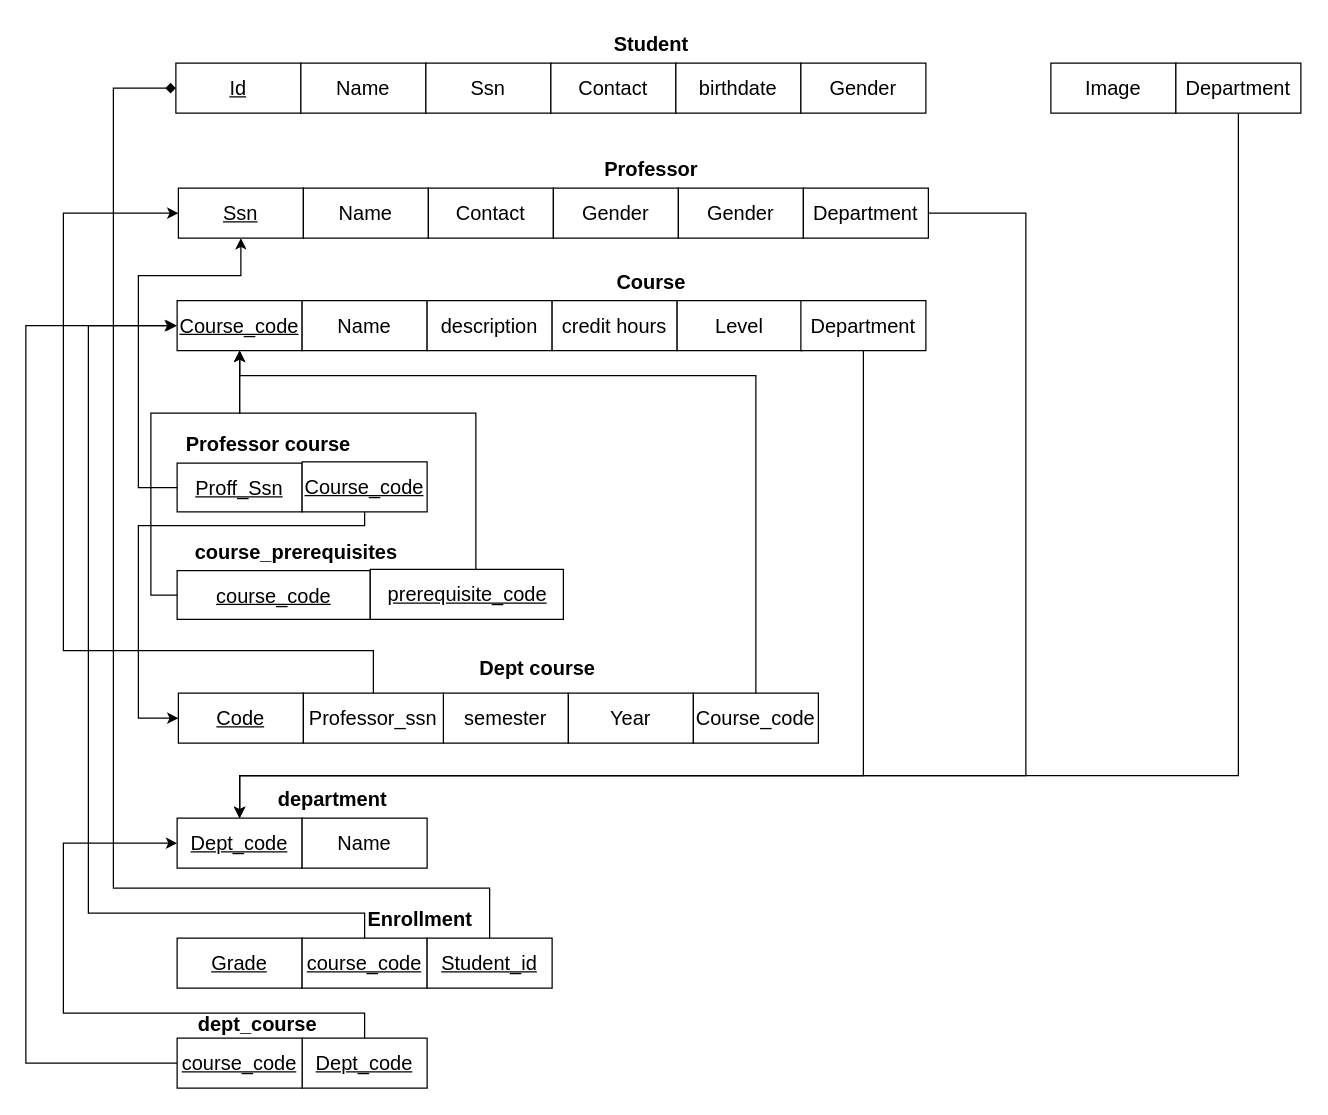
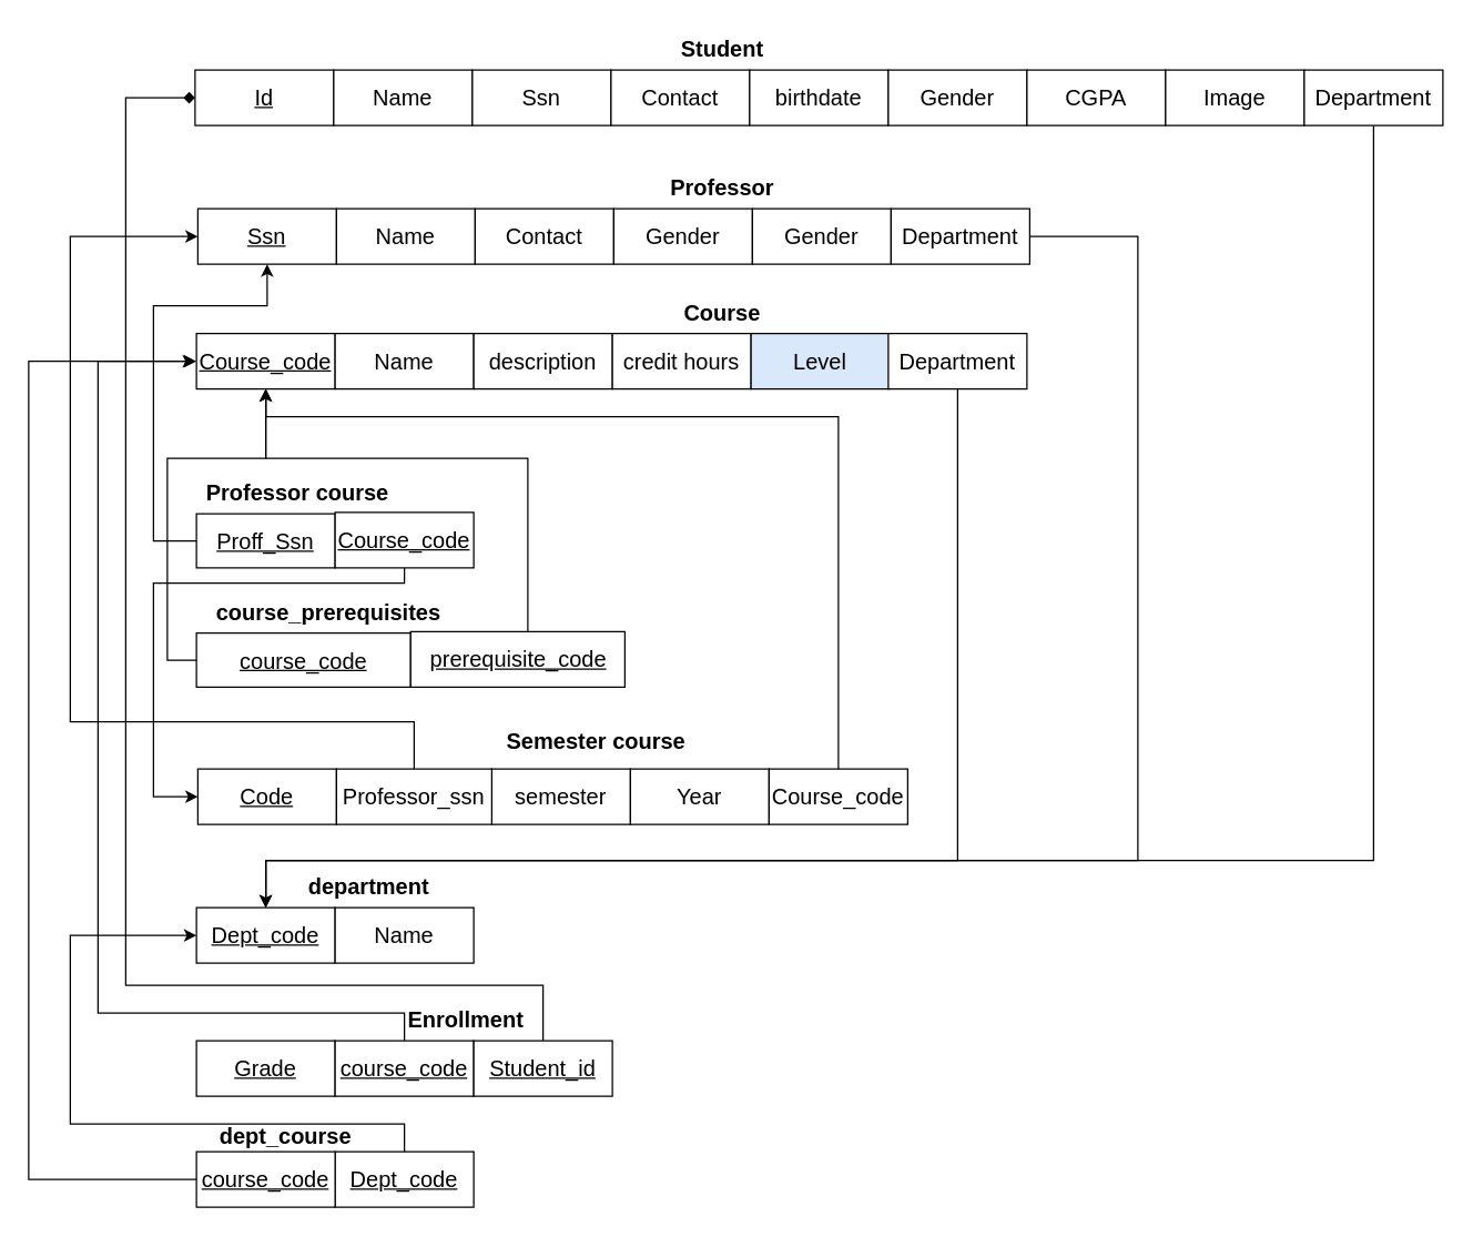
  <mxCell id="0" />
  <mxCell id="1" parent="0" />
  <mxCell id="2" value="&lt;font style=&quot;font-size: 16px;&quot;&gt;&lt;b&gt;Student&lt;/b&gt;&lt;/font&gt;" style="text;html=1;align=center;verticalAlign=middle;resizable=0;points=[];autosize=1;strokeColor=none;fillColor=none;" parent="1" vertex="1"><mxGeometry x="480" y="20" width="80" height="30" as="geometry" /></mxCell>
  <mxCell id="3" value="" style="group" parent="1" vertex="1" connectable="0"><mxGeometry x="150" y="150" width="700" height="40" as="geometry" /></mxCell>
  <mxCell id="4" value="&lt;u&gt;&lt;font style=&quot;font-size: 16px;&quot;&gt;Ssn&lt;/font&gt;&lt;/u&gt;" style="rounded=0;whiteSpace=wrap;html=1;" parent="3" vertex="1"><mxGeometry x="-8" width="100" height="40" as="geometry" /></mxCell>
  <mxCell id="5" value="&lt;font style=&quot;font-size: 16px;&quot;&gt;Name&lt;/font&gt;" style="rounded=0;whiteSpace=wrap;html=1;" parent="3" vertex="1"><mxGeometry x="92" width="100" height="40" as="geometry" /></mxCell>
  <mxCell id="6" value="&lt;font style=&quot;font-size: 16px;&quot;&gt;Contact&lt;/font&gt;" style="rounded=0;whiteSpace=wrap;html=1;" parent="3" vertex="1"><mxGeometry x="192" width="100" height="40" as="geometry" /></mxCell>
  <mxCell id="7" value="&lt;span style=&quot;font-size: 16px;&quot;&gt;Gender&lt;/span&gt;" style="rounded=0;whiteSpace=wrap;html=1;" parent="3" vertex="1"><mxGeometry x="292" width="100" height="40" as="geometry" /></mxCell>
  <mxCell id="8" value="&lt;span style=&quot;font-size: 16px;&quot;&gt;Gender&lt;/span&gt;" style="rounded=0;whiteSpace=wrap;html=1;" parent="3" vertex="1"><mxGeometry x="392" width="100" height="40" as="geometry" /></mxCell>
  <mxCell id="9" value="&lt;span style=&quot;font-size: 16px;&quot;&gt;Department&lt;/span&gt;" style="rounded=0;whiteSpace=wrap;html=1;" parent="3" vertex="1"><mxGeometry x="492" width="100" height="40" as="geometry" /></mxCell>
  <mxCell id="10" value="" style="group" parent="1" vertex="1" connectable="0"><mxGeometry x="140" y="50" width="800" height="40" as="geometry" /></mxCell>
  <mxCell id="11" value="" style="group" parent="10" vertex="1" connectable="0"><mxGeometry width="700" height="40" as="geometry" /></mxCell>
  <mxCell id="12" value="&lt;u&gt;&lt;font style=&quot;font-size: 16px;&quot;&gt;Id&lt;/font&gt;&lt;/u&gt;" style="rounded=0;whiteSpace=wrap;html=1;" parent="11" vertex="1"><mxGeometry width="100" height="40" as="geometry" /></mxCell>
  <mxCell id="13" value="&lt;font style=&quot;font-size: 16px;&quot;&gt;Name&lt;/font&gt;" style="rounded=0;whiteSpace=wrap;html=1;" parent="11" vertex="1"><mxGeometry x="100" width="100" height="40" as="geometry" /></mxCell>
  <mxCell id="14" value="&lt;font style=&quot;font-size: 16px;&quot;&gt;Ssn&lt;/font&gt;" style="rounded=0;whiteSpace=wrap;html=1;" parent="11" vertex="1"><mxGeometry x="200" width="100" height="40" as="geometry" /></mxCell>
  <mxCell id="15" value="&lt;font style=&quot;font-size: 16px;&quot;&gt;Contact&lt;/font&gt;" style="rounded=0;whiteSpace=wrap;html=1;" parent="11" vertex="1"><mxGeometry x="300" width="100" height="40" as="geometry" /></mxCell>
  <mxCell id="16" value="&lt;font style=&quot;font-size: 16px;&quot;&gt;birthdate&lt;/font&gt;" style="rounded=0;whiteSpace=wrap;html=1;" parent="11" vertex="1"><mxGeometry x="400" width="100" height="40" as="geometry" /></mxCell>
  <mxCell id="17" value="&lt;span style=&quot;font-size: 16px;&quot;&gt;Gender&lt;/span&gt;" style="rounded=0;whiteSpace=wrap;html=1;" parent="11" vertex="1"><mxGeometry x="500" width="100" height="40" as="geometry" /></mxCell>
+ <mxCell id="18" value="&lt;font style=&quot;font-size: 16px;&quot;&gt;CGPA&lt;/font&gt;" style="rounded=0;whiteSpace=wrap;html=1;" parent="11" vertex="1"><mxGeometry x="600" width="100" height="40" as="geometry" /></mxCell>
  <mxCell id="19" value="&lt;font style=&quot;font-size: 16px;&quot;&gt;Image&lt;/font&gt;" style="rounded=0;whiteSpace=wrap;html=1;" parent="10" vertex="1"><mxGeometry x="700" width="100" height="40" as="geometry" /></mxCell>
  <mxCell id="20" value="&lt;font style=&quot;font-size: 16px;&quot;&gt;&lt;b&gt;Course&lt;/b&gt;&lt;/font&gt;" style="text;html=1;align=center;verticalAlign=middle;resizable=0;points=[];autosize=1;strokeColor=none;fillColor=none;" parent="1" vertex="1"><mxGeometry x="480" y="210" width="80" height="30" as="geometry" /></mxCell>
  <mxCell id="21" value="" style="group" parent="1" vertex="1" connectable="0"><mxGeometry x="134" y="270" width="800" height="424" as="geometry" /></mxCell>
  <mxCell id="22" value="" style="group" parent="21" vertex="1" connectable="0"><mxGeometry width="700" height="424" as="geometry" /></mxCell>
  <mxCell id="23" value="&lt;u&gt;&lt;font style=&quot;font-size: 16px;&quot;&gt;Code&lt;/font&gt;&lt;/u&gt;" style="rounded=0;whiteSpace=wrap;html=1;" parent="22" vertex="1"><mxGeometry x="8" y="284" width="100" height="40" as="geometry" /></mxCell>
  <mxCell id="24" value="&lt;font style=&quot;font-size: 16px;&quot;&gt;semester&lt;/font&gt;" style="rounded=0;whiteSpace=wrap;html=1;" parent="22" vertex="1"><mxGeometry x="220" y="284" width="100" height="40" as="geometry" /></mxCell>
  <mxCell id="25" value="&lt;font style=&quot;font-size: 16px;&quot;&gt;Year&lt;/font&gt;" style="rounded=0;whiteSpace=wrap;html=1;" parent="22" vertex="1"><mxGeometry x="320" y="284" width="100" height="40" as="geometry" /></mxCell>
  <mxCell id="26" value="&lt;font style=&quot;font-size: 16px;&quot;&gt;Course_code&lt;/font&gt;" style="rounded=0;whiteSpace=wrap;html=1;" parent="22" vertex="1"><mxGeometry x="420" y="284" width="100" height="40" as="geometry" /></mxCell>
  <mxCell id="27" value="" style="group" parent="22" vertex="1" connectable="0"><mxGeometry x="7" y="384" width="200" height="40" as="geometry" /></mxCell>
  <mxCell id="28" value="&lt;u&gt;&lt;font style=&quot;font-size: 16px;&quot;&gt;Dept_code&lt;/font&gt;&lt;/u&gt;" style="rounded=0;whiteSpace=wrap;html=1;" parent="27" vertex="1"><mxGeometry width="100" height="40" as="geometry" /></mxCell>
  <mxCell id="29" value="&lt;font style=&quot;font-size: 16px;&quot;&gt;Name&lt;/font&gt;" style="rounded=0;whiteSpace=wrap;html=1;" parent="27" vertex="1"><mxGeometry x="100" width="100" height="40" as="geometry" /></mxCell>
  <mxCell id="30" value="&lt;font style=&quot;font-size: 16px;&quot;&gt;Professor_ssn&lt;/font&gt;" style="rounded=0;whiteSpace=wrap;html=1;" parent="22" vertex="1"><mxGeometry x="108" y="284" width="112" height="40" as="geometry" /></mxCell>
  <mxCell id="31" value="&lt;font style=&quot;font-size: 16px;&quot;&gt;&lt;b&gt;Professor course&lt;span style=&quot;white-space: pre;&quot;&gt;&#09;&lt;/span&gt;&lt;/b&gt;&lt;/font&gt;" style="text;html=1;align=center;verticalAlign=middle;resizable=0;points=[];autosize=1;strokeColor=none;fillColor=none;" parent="22" vertex="1"><mxGeometry y="70" width="170" height="30" as="geometry" /></mxCell>
  <mxCell id="32" value="&lt;span style=&quot;font-size: 16px;&quot;&gt;&lt;b&gt;course_prerequisites&lt;/b&gt;&lt;/span&gt;" style="text;html=1;align=center;verticalAlign=middle;resizable=0;points=[];autosize=1;strokeColor=none;fillColor=none;" parent="22" vertex="1"><mxGeometry x="7" y="156" width="190" height="30" as="geometry" /></mxCell>
- <mxCell id="33" value="&lt;font style=&quot;font-size: 16px;&quot;&gt;&lt;b&gt;Dept course&lt;/b&gt;&lt;/font&gt;" style="text;html=1;align=center;verticalAlign=middle;resizable=0;points=[];autosize=1;strokeColor=none;fillColor=none;" parent="22" vertex="1"><mxGeometry x="220" y="249" width="150" height="30" as="geometry" /></mxCell>
+ <mxCell id="33" value="&lt;font style=&quot;font-size: 16px;&quot;&gt;&lt;b&gt;Semester course&lt;/b&gt;&lt;/font&gt;" style="text;html=1;align=center;verticalAlign=middle;resizable=0;points=[];autosize=1;strokeColor=none;fillColor=none;" parent="22" vertex="1"><mxGeometry x="220" y="249" width="150" height="30" as="geometry" /></mxCell>
  <mxCell id="34" value="&lt;font style=&quot;font-size: 16px;&quot;&gt;&lt;b&gt;department&lt;/b&gt;&lt;/font&gt;" style="text;html=1;align=center;verticalAlign=middle;resizable=0;points=[];autosize=1;strokeColor=none;fillColor=none;" parent="22" vertex="1"><mxGeometry x="76" y="354" width="110" height="30" as="geometry" /></mxCell>
  <mxCell id="35" value="" style="group" parent="1" vertex="1" connectable="0"><mxGeometry x="141" y="369" width="200" height="40" as="geometry" /></mxCell>
  <mxCell id="36" value="&lt;u&gt;&lt;font style=&quot;font-size: 16px;&quot;&gt;Proff_Ssn&lt;/font&gt;&lt;/u&gt;" style="rounded=0;whiteSpace=wrap;html=1;" parent="35" vertex="1"><mxGeometry y="1" width="100" height="39" as="geometry" /></mxCell>
  <mxCell id="37" value="&lt;font style=&quot;font-size: 16px;&quot;&gt;&lt;u&gt;Course_code&lt;/u&gt;&lt;/font&gt;" style="rounded=0;whiteSpace=wrap;html=1;" parent="35" vertex="1"><mxGeometry x="100" width="100" height="40" as="geometry" /></mxCell>
  <mxCell id="38" value="" style="group" parent="1" vertex="1" connectable="0"><mxGeometry x="141" y="455" width="309" height="40" as="geometry" /></mxCell>
  <mxCell id="39" value="&lt;u&gt;&lt;font style=&quot;font-size: 16px;&quot;&gt;course_code&lt;/font&gt;&lt;/u&gt;" style="rounded=0;whiteSpace=wrap;html=1;" parent="38" vertex="1"><mxGeometry y="1" width="154.5" height="39" as="geometry" /></mxCell>
  <mxCell id="40" value="&lt;span style=&quot;font-size: 16px;&quot;&gt;&lt;u&gt;prerequisite_code&lt;/u&gt;&lt;/span&gt;" style="rounded=0;whiteSpace=wrap;html=1;" parent="38" vertex="1"><mxGeometry x="154.5" width="154.5" height="40" as="geometry" /></mxCell>
  <mxCell id="41" style="edgeStyle=orthogonalEdgeStyle;rounded=0;orthogonalLoop=1;jettySize=auto;html=1;exitX=0.5;exitY=1;exitDx=0;exitDy=0;" parent="1" source="42" target="28" edge="1"><mxGeometry relative="1" as="geometry"><Array as="points"><mxPoint x="990" y="620" /><mxPoint x="191" y="620" /></Array></mxGeometry></mxCell>
  <mxCell id="42" value="&lt;font style=&quot;font-size: 16px;&quot;&gt;Department&lt;/font&gt;" style="rounded=0;whiteSpace=wrap;html=1;" parent="1" vertex="1"><mxGeometry x="940" y="50" width="100" height="40" as="geometry" /></mxCell>
  <mxCell id="43" style="edgeStyle=orthogonalEdgeStyle;rounded=0;orthogonalLoop=1;jettySize=auto;html=1;entryX=0.5;entryY=0;entryDx=0;entryDy=0;" parent="1" source="9" target="28" edge="1"><mxGeometry relative="1" as="geometry"><Array as="points"><mxPoint x="820" y="170" /><mxPoint x="820" y="620" /><mxPoint x="191" y="620" /></Array></mxGeometry></mxCell>
  <mxCell id="44" value="&lt;font style=&quot;font-size: 16px;&quot;&gt;&lt;b&gt;Professor&lt;/b&gt;&lt;/font&gt;" style="text;html=1;align=center;verticalAlign=middle;resizable=0;points=[];autosize=1;strokeColor=none;fillColor=none;" parent="1" vertex="1"><mxGeometry x="470" y="120" width="100" height="30" as="geometry" /></mxCell>
  <mxCell id="45" style="edgeStyle=orthogonalEdgeStyle;rounded=0;orthogonalLoop=1;jettySize=auto;html=1;entryX=0.5;entryY=1;entryDx=0;entryDy=0;exitX=0;exitY=0.5;exitDx=0;exitDy=0;" parent="1" source="36" target="4" edge="1"><mxGeometry relative="1" as="geometry"><Array as="points"><mxPoint x="110" y="390" /><mxPoint x="110" y="220" /><mxPoint x="192" y="220" /></Array></mxGeometry></mxCell>
  <mxCell id="46" style="edgeStyle=orthogonalEdgeStyle;rounded=0;orthogonalLoop=1;jettySize=auto;html=1;entryX=0.5;entryY=1;entryDx=0;entryDy=0;" parent="1" source="39" target="49" edge="1"><mxGeometry relative="1" as="geometry"><Array as="points"><mxPoint y="475" x="120" /><mxPoint y="330" x="120" /><mxPoint x="191" y="330" /></Array></mxGeometry></mxCell>
  <mxCell id="47" style="edgeStyle=orthogonalEdgeStyle;rounded=0;orthogonalLoop=1;jettySize=auto;html=1;entryX=0.5;entryY=1;entryDx=0;entryDy=0;" parent="1" source="40" target="49" edge="1"><mxGeometry relative="1" as="geometry"><Array as="points"><mxPoint x="380" y="330" /><mxPoint x="191" y="330" /></Array></mxGeometry></mxCell>
  <mxCell id="48" value="" style="group" parent="1" vertex="1" connectable="0"><mxGeometry x="141" y="240" width="599" height="40" as="geometry" /></mxCell>
  <mxCell id="49" value="&lt;u&gt;&lt;font style=&quot;font-size: 16px;&quot;&gt;Course_code&lt;/font&gt;&lt;/u&gt;" style="rounded=0;whiteSpace=wrap;html=1;" parent="48" vertex="1"><mxGeometry width="100" height="40" as="geometry" /></mxCell>
  <mxCell id="50" value="&lt;font style=&quot;font-size: 16px;&quot;&gt;Name&lt;/font&gt;" style="rounded=0;whiteSpace=wrap;html=1;" parent="48" vertex="1"><mxGeometry x="100" width="100" height="40" as="geometry" /></mxCell>
  <mxCell id="51" value="&lt;font style=&quot;font-size: 16px;&quot;&gt;description&lt;/font&gt;" style="rounded=0;whiteSpace=wrap;html=1;" parent="48" vertex="1"><mxGeometry x="200" width="100" height="40" as="geometry" /></mxCell>
  <mxCell id="52" value="&lt;font style=&quot;font-size: 16px;&quot;&gt;credit hours&lt;/font&gt;" style="rounded=0;whiteSpace=wrap;html=1;" parent="48" vertex="1"><mxGeometry x="300" width="100" height="40" as="geometry" /></mxCell>
- <mxCell id="53" value="&lt;font style=&quot;font-size: 16px;&quot;&gt;Level&lt;/font&gt;" style="rounded=0;whiteSpace=wrap;html=1;" parent="48" vertex="1"><mxGeometry x="400" width="100" height="40" as="geometry" /></mxCell>
+ <mxCell id="53" value="&lt;font style=&quot;font-size: 16px;&quot;&gt;Level&lt;/font&gt;" style="rounded=0;whiteSpace=wrap;html=1;fillColor=#dae8fc;" parent="48" vertex="1"><mxGeometry x="400" width="100" height="40" as="geometry" /></mxCell>
  <mxCell id="54" value="&lt;span style=&quot;font-size: 16px;&quot;&gt;Department&lt;/span&gt;" style="rounded=0;whiteSpace=wrap;html=1;" parent="48" vertex="1"><mxGeometry x="499" width="100" height="40" as="geometry" /></mxCell>
  <mxCell id="55" style="edgeStyle=orthogonalEdgeStyle;rounded=0;orthogonalLoop=1;jettySize=auto;html=1;entryX=0.5;entryY=1;entryDx=0;entryDy=0;" parent="1" source="26" target="49" edge="1"><mxGeometry relative="1" as="geometry"><Array as="points"><mxPoint x="604" y="300" /><mxPoint x="191" y="300" /></Array></mxGeometry></mxCell>
  <mxCell id="56" style="edgeStyle=orthogonalEdgeStyle;rounded=0;orthogonalLoop=1;jettySize=auto;html=1;entryX=0.5;entryY=0;entryDx=0;entryDy=0;" parent="1" source="54" target="28" edge="1"><mxGeometry relative="1" as="geometry"><Array as="points"><mxPoint x="690" y="620" /><mxPoint x="191" y="620" /></Array></mxGeometry></mxCell>
  <mxCell id="57" value="&lt;font style=&quot;font-size: 16px;&quot;&gt;&lt;u&gt;Grade&lt;/u&gt;&lt;/font&gt;" style="rounded=0;whiteSpace=wrap;html=1;" parent="1" vertex="1"><mxGeometry x="141" y="750" width="100" height="40" as="geometry" /></mxCell>
  <mxCell id="58" style="edgeStyle=orthogonalEdgeStyle;rounded=0;orthogonalLoop=1;jettySize=auto;html=1;entryX=0;entryY=0.5;entryDx=0;entryDy=0;" parent="1" source="59" target="49" edge="1"><mxGeometry relative="1" as="geometry"><Array as="points"><mxPoint x="291" y="730" /><mxPoint x="70" y="730" /><mxPoint x="70" y="260" /></Array></mxGeometry></mxCell>
  <mxCell id="59" value="&lt;span style=&quot;font-size: 16px;&quot;&gt;&lt;u&gt;course_code&lt;/u&gt;&lt;/span&gt;" style="rounded=0;whiteSpace=wrap;html=1;" parent="1" vertex="1"><mxGeometry x="241" y="750" width="100" height="40" as="geometry" /></mxCell>
  <mxCell id="60" style="edgeStyle=orthogonalEdgeStyle;rounded=0;orthogonalLoop=1;jettySize=auto;html=1;endArrow=diamond;" parent="1" source="61" target="12" edge="1"><mxGeometry relative="1" as="geometry"><Array as="points"><mxPoint x="391" y="710" /><mxPoint x="90" y="710" /><mxPoint x="90" y="70" /></Array></mxGeometry></mxCell>
  <mxCell id="61" value="&lt;font style=&quot;font-size: 16px;&quot;&gt;&lt;u&gt;Student_id&lt;/u&gt;&lt;/font&gt;" style="rounded=0;whiteSpace=wrap;html=1;" parent="1" vertex="1"><mxGeometry x="341" y="750" width="100" height="40" as="geometry" /></mxCell>
  <mxCell id="62" value="&lt;font style=&quot;font-size: 16px;&quot;&gt;&lt;b&gt;Enrollment&lt;/b&gt;&lt;/font&gt;" style="text;html=1;align=center;verticalAlign=middle;resizable=0;points=[];autosize=1;strokeColor=none;fillColor=none;" parent="1" vertex="1"><mxGeometry x="280" y="720" width="110" height="30" as="geometry" /></mxCell>
  <mxCell id="63" style="edgeStyle=orthogonalEdgeStyle;rounded=0;orthogonalLoop=1;jettySize=auto;html=1;entryX=0;entryY=0.5;entryDx=0;entryDy=0;" parent="1" source="30" target="4" edge="1"><mxGeometry relative="1" as="geometry"><Array as="points"><mxPoint x="298" y="520" /><mxPoint x="50" y="520" /><mxPoint x="50" y="170" /></Array></mxGeometry></mxCell>
  <mxCell id="64" style="edgeStyle=orthogonalEdgeStyle;rounded=0;orthogonalLoop=1;jettySize=auto;html=1;entryX=0;entryY=0.5;entryDx=0;entryDy=0;" edge="1" parent="1" source="65" target="28"><mxGeometry relative="1" as="geometry"><Array as="points"><mxPoint x="291" y="810" /><mxPoint x="50" y="810" /><mxPoint x="50" y="674" /></Array></mxGeometry></mxCell>
  <mxCell id="65" value="&lt;span style=&quot;font-size: 16px;&quot;&gt;&lt;u&gt;Dept_code&lt;/u&gt;&lt;/span&gt;" style="rounded=0;whiteSpace=wrap;html=1;" vertex="1" parent="1"><mxGeometry x="241" y="830" width="100" height="40" as="geometry" /></mxCell>
  <mxCell id="66" style="edgeStyle=orthogonalEdgeStyle;rounded=0;orthogonalLoop=1;jettySize=auto;html=1;entryX=0;entryY=0.5;entryDx=0;entryDy=0;" edge="1" parent="1" source="37" target="23"><mxGeometry relative="1" as="geometry"><Array as="points"><mxPoint x="291" y="420" /><mxPoint x="110" y="420" /><mxPoint x="110" y="574" /></Array></mxGeometry></mxCell>
  <mxCell id="67" style="edgeStyle=orthogonalEdgeStyle;rounded=0;orthogonalLoop=1;jettySize=auto;html=1;" edge="1" parent="1"><mxGeometry relative="1" as="geometry"><mxPoint x="161" y="849.957" as="sourcePoint" /><mxPoint x="140" y="260" as="targetPoint" /><Array as="points"><mxPoint x="20" y="850" /><mxPoint x="20" y="260" /></Array></mxGeometry></mxCell>
  <mxCell id="68" value="&lt;span style=&quot;font-size: 16px;&quot;&gt;&lt;u&gt;course_code&lt;/u&gt;&lt;/span&gt;" style="rounded=0;whiteSpace=wrap;html=1;" vertex="1" parent="1"><mxGeometry x="141" y="830" width="100" height="40" as="geometry" /></mxCell>
  <mxCell id="69" value="&lt;font style=&quot;font-size: 16px;&quot;&gt;&lt;b&gt;dept_course&lt;/b&gt;&lt;/font&gt;" style="text;html=1;align=center;verticalAlign=middle;resizable=0;points=[];autosize=1;strokeColor=none;fillColor=none;" vertex="1" parent="1"><mxGeometry x="145" y="804" width="120" height="30" as="geometry" /></mxCell>
